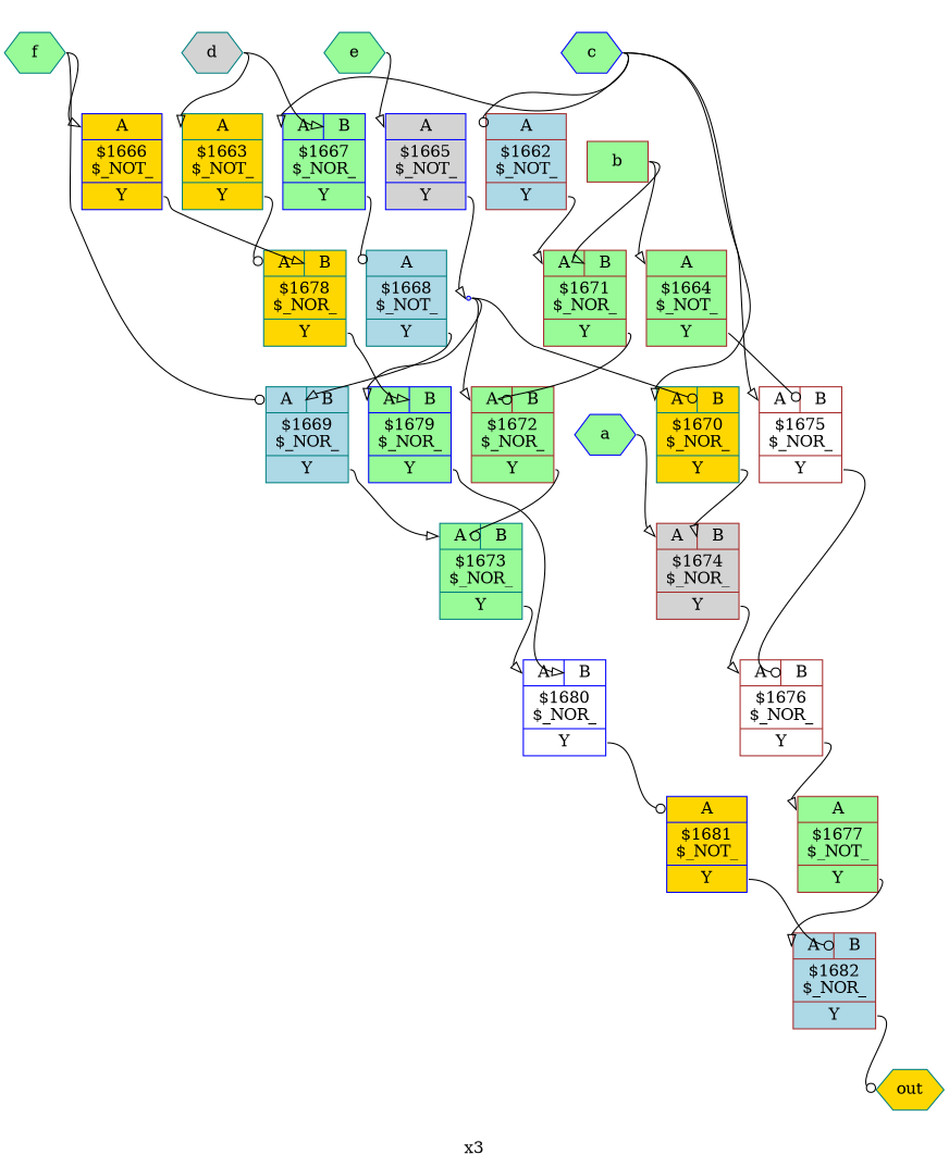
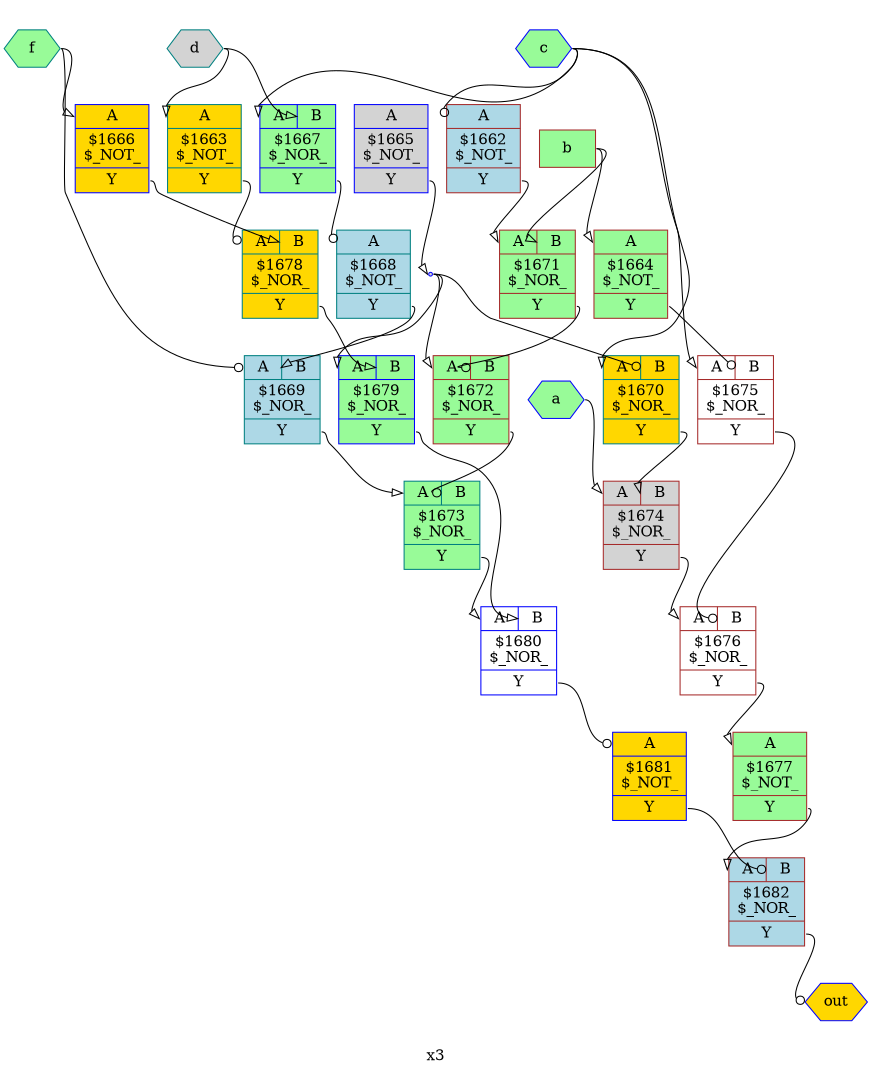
  digraph {
    label=x3
    rankdir=TB
    remincross=true
    node [color=brown fillcolor=palegreen shape=record style=filled]
    edge [arrowhead=onormal color=black headport="p28:w" tailport="p29:e"]
    n21 [color=blue fontcolor=black label=a shape=hexagon]
    c43 [fillcolor=lightgrey label="{{<p28> A|<p35> B}|$1674\n$_NOR_|{<p29> Y}}"]
    c45 [fillcolor=white label="{{<p28> A|<p35> B}|$1676\n$_NOR_|{<p29> Y}}"]
    n22 [fontcolor=black label=b shape=box]
    c32 [label="{{<p28> A}|$1664\n$_NOT_|{<p29> Y}}"]
    c40 [label="{{<p28> A|<p35> B}|$1671\n$_NOR_|{<p29> Y}}"]
    c44 [fillcolor=white label="{{<p28> A|<p35> B}|$1675\n$_NOR_|{<p29> Y}}"]
    c41 [label="{{<p28> A|<p35> B}|$1672\n$_NOR_|{<p29> Y}}"]
    n23 [color=blue fontcolor=black label=c shape=hexagon]
    c30 [fillcolor=lightblue label="{{<p28> A}|$1662\n$_NOT_|{<p29> Y}}"]
    c36 [color=blue label="{{<p28> A|<p35> B}|$1667\n$_NOR_|{<p29> Y}}"]
    c39 [color=teal fillcolor=gold label="{{<p28> A|<p35> B}|$1670\n$_NOR_|{<p29> Y}}"]
    c37 [color=teal fillcolor=lightblue label="{{<p28> A}|$1668\n$_NOT_|{<p29> Y}}"]
    n24 [color=teal fillcolor=lightgrey fontcolor=black label=d shape=hexagon]
    c31 [color=teal fillcolor=gold label="{{<p28> A}|$1663\n$_NOT_|{<p29> Y}}"]
    c47 [color=teal fillcolor=gold label="{{<p28> A|<p35> B}|$1678\n$_NOR_|{<p29> Y}}"]
-   n25 [color=teal fontcolor=black label=e shape=hexagon]
    c33 [color=blue fillcolor=lightgrey label="{{<p28> A}|$1665\n$_NOT_|{<p29> Y}}"]
    n2 [color=blue fillcolor=lightgrey shape=point]
    n26 [color=teal fontcolor=black label=f shape=hexagon]
    c34 [color=blue fillcolor=gold label="{{<p28> A}|$1666\n$_NOT_|{<p29> Y}}"]
    c38 [color=teal fillcolor=lightblue label="{{<p28> A|<p35> B}|$1669\n$_NOR_|{<p29> Y}}"]
    c42 [color=teal label="{{<p28> A|<p35> B}|$1673\n$_NOR_|{<p29> Y}}"]
-   n27 [color=teal fillcolor=gold fontcolor=black label=out shape=hexagon]
+   n27 [color=blue fillcolor=gold fontcolor=black label=out shape=hexagon]
    c48 [color=blue label="{{<p28> A|<p35> B}|$1679\n$_NOR_|{<p29> Y}}"]
    c49 [color=blue fillcolor=white label="{{<p28> A|<p35> B}|$1680\n$_NOR_|{<p29> Y}}"]
    c50 [color=blue fillcolor=gold label="{{<p28> A}|$1681\n$_NOT_|{<p29> Y}}"]
    c46 [label="{{<p28> A}|$1677\n$_NOT_|{<p29> Y}}"]
    c51 [fillcolor=lightblue label="{{<p28> A|<p35> B}|$1682\n$_NOR_|{<p29> Y}}"]
    n21 -> c43 [tailport=e]
    c43 -> c45
    c45 -> c46
    n22 -> c32 [tailport=e]
    n22 -> c40 [headport="p35:w" tailport=e]
    c32 -> c44 [arrowhead=odot headport="p35:w"]
    c40 -> c41 [arrowhead=odot headport="p35:w"]
    c44 -> c45 [arrowhead=odot headport="p35:w"]
    c41 -> c42 [arrowhead=odot headport="p35:w"]
    n23 -> c44 [tailport=e]
    n23 -> c30 [arrowhead=odot tailport=e]
    n23 -> c36 [tailport=e]
    n23 -> c39 [tailport=e]
    c30 -> c40
    c36 -> c37 [arrowhead=odot]
    c39 -> c43 [headport="p35:w"]
    c37 -> c38 [headport="p35:w"]
    n24 -> c36 [headport="p35:w" tailport=e]
    n24 -> c31 [tailport=e]
    c31 -> c47 [arrowhead=odot]
    c47 -> c48 [headport="p35:w"]
-   n25 -> c33 [tailport=e]
    c33 -> n2 [headport=w]
    n2 -> c41 [tailport=e]
    n2 -> c39 [arrowhead=odot headport="p35:w" tailport=e]
    n2 -> c48 [tailport=e]
    n26 -> c34 [tailport=e]
    n26 -> c38 [arrowhead=odot tailport=e]
    c34 -> c47 [headport="p35:w"]
    c38 -> c42
    c42 -> c49
    c48 -> c49 [headport="p35:w"]
    c49 -> c50 [arrowhead=odot]
    c50 -> c51 [arrowhead=odot headport="p35:w"]
    c46 -> c51
    c51 -> n27 [arrowhead=odot headport=w]
  }
